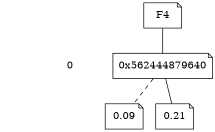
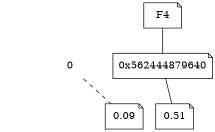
  digraph {
    node [shape=note]
    edge [dir=none]
    "CONST NODES" [shape=plaintext style=invis]
    " 0 " [shape=plaintext]
    n3 [label=F4]
    n4 [label="0x562444879640"]
-   n5 [label=0.21]
+   n5 [label=0.51]
    n6 [label=0.09]
    subgraph sub_1 {
      "CONST NODES"
      " 0 "
    }
    subgraph sub_2 {
      rank=same
      n3
    }
    subgraph sub_3 {
      rank=same
      " 0 "
      n4
    }
    subgraph sub_4 {
      rank=same
      "CONST NODES"
      subgraph sub_5 {
        rank=same
        n5
        n6
      }
    }
    " 0 " -> "CONST NODES" [style=invis]
    n3 -> n4 [style=solid]
    n4 -> n5
-   n4 -> n6 [style=dashed]
+   " 0 " -> n6 [style=dashed]
  }
